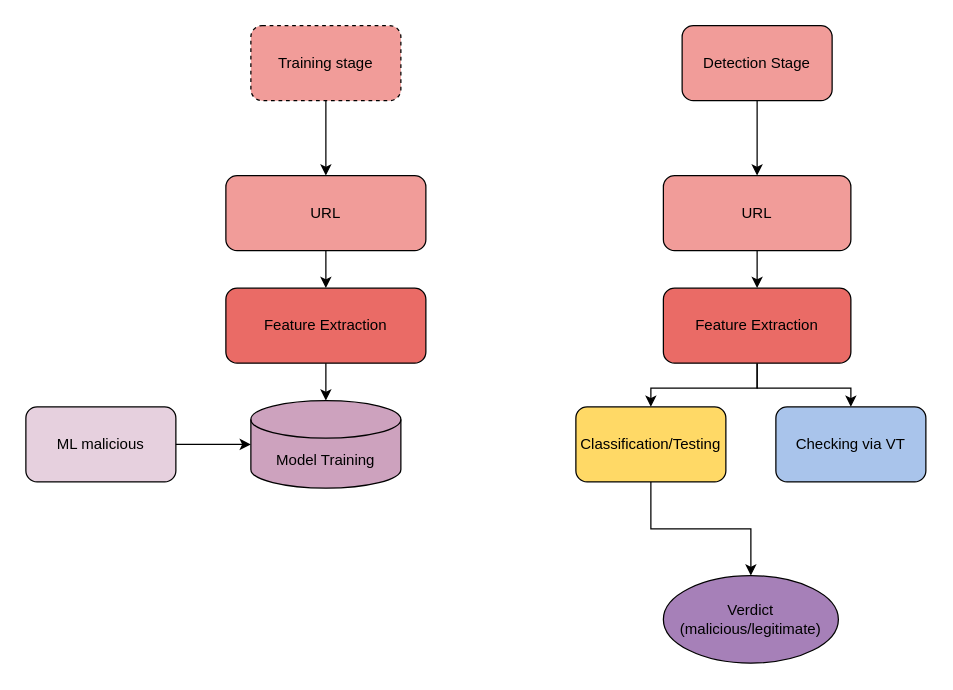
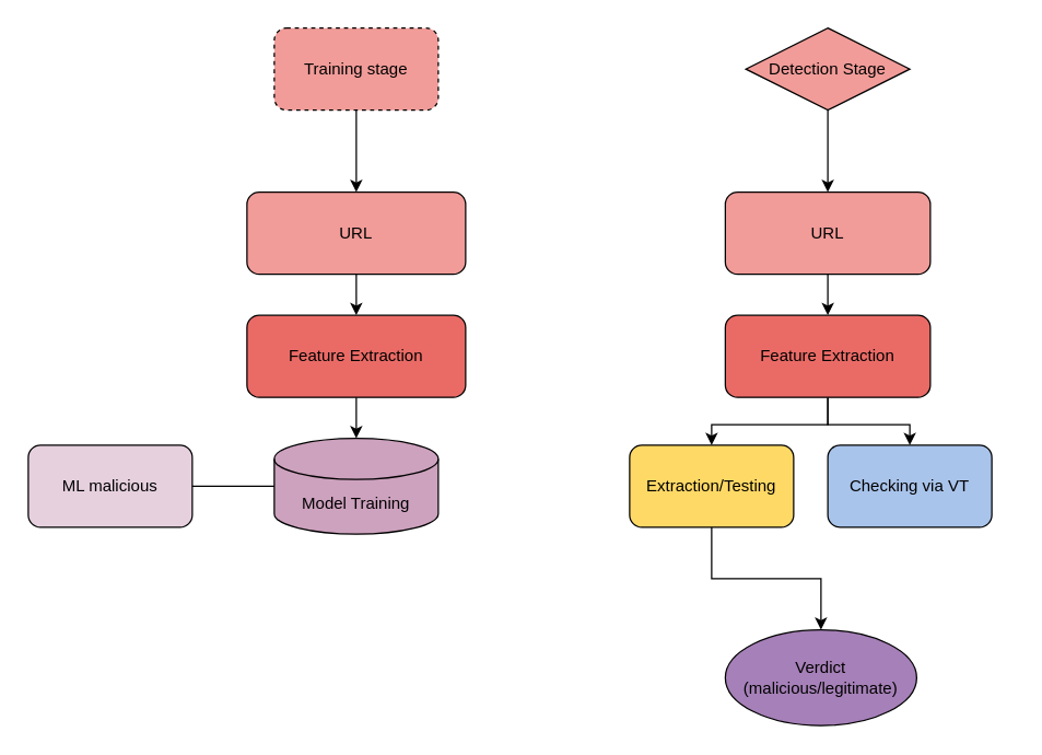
  <mxCell id="0" />
  <mxCell id="1" parent="0" />
  <mxCell id="2" value="Training stage" style="rounded=1;whiteSpace=wrap;html=1;fillColor=light-dark(#F19C99,var(--ge-dark-color, #121212));dashed=1;" vertex="1" parent="1"><mxGeometry x="200" y="20" width="120" height="60" as="geometry" /></mxCell>
  <mxCell id="3" value="" style="endArrow=classic;html=1;rounded=0;exitX=0.5;exitY=1;exitDx=0;exitDy=0;" edge="1" parent="1" source="2" target="5"><mxGeometry width="50" height="50" relative="1" as="geometry"><mxPoint x="450" y="430" as="sourcePoint" /><mxPoint x="260" y="160" as="targetPoint" /></mxGeometry></mxCell>
  <mxCell id="4" style="edgeStyle=orthogonalEdgeStyle;rounded=0;orthogonalLoop=1;jettySize=auto;html=1;entryX=0.5;entryY=0;entryDx=0;entryDy=0;" edge="1" parent="1" source="5" target="6"><mxGeometry relative="1" as="geometry" /></mxCell>
  <mxCell id="5" value="URL" style="rounded=1;whiteSpace=wrap;html=1;fillColor=light-dark(#F19C99,var(--ge-dark-color, #121212));" vertex="1" parent="1"><mxGeometry x="180" y="140" width="160" height="60" as="geometry" /></mxCell>
  <mxCell id="6" value="Feature Extraction" style="rounded=1;whiteSpace=wrap;html=1;fillColor=light-dark(#EA6B66,var(--ge-dark-color, #121212));" vertex="1" parent="1"><mxGeometry x="180" y="230" width="160" height="60" as="geometry" /></mxCell>
  <mxCell id="7" value="Model Training" style="shape=cylinder3;whiteSpace=wrap;html=1;boundedLbl=1;backgroundOutline=1;size=15;fillColor=light-dark(#CDA2BE,var(--ge-dark-color, #121212));" vertex="1" parent="1"><mxGeometry x="200" y="320" width="120" height="70" as="geometry" /></mxCell>
  <mxCell id="8" value="ML malicious" style="rounded=1;whiteSpace=wrap;html=1;fillColor=light-dark(#E6D0DE,var(--ge-dark-color, #121212));" vertex="1" parent="1"><mxGeometry x="20" y="325" width="120" height="60" as="geometry" /></mxCell>
- <mxCell id="9" style="edgeStyle=orthogonalEdgeStyle;rounded=0;orthogonalLoop=1;jettySize=auto;html=1;entryX=0;entryY=0.5;entryDx=0;entryDy=0;entryPerimeter=0;" edge="1" parent="1" source="8" target="7"><mxGeometry relative="1" as="geometry" /></mxCell>
+ <mxCell id="9" style="edgeStyle=orthogonalEdgeStyle;rounded=0;orthogonalLoop=1;jettySize=auto;html=1;entryX=0;entryY=0.5;entryDx=0;entryDy=0;entryPerimeter=0;endArrow=none;" edge="1" parent="1" source="8" target="7"><mxGeometry relative="1" as="geometry" /></mxCell>
  <mxCell id="10" style="edgeStyle=orthogonalEdgeStyle;rounded=0;orthogonalLoop=1;jettySize=auto;html=1;entryX=0.5;entryY=0;entryDx=0;entryDy=0;entryPerimeter=0;" edge="1" parent="1" source="6" target="7"><mxGeometry relative="1" as="geometry" /></mxCell>
  <mxCell id="11" style="edgeStyle=orthogonalEdgeStyle;rounded=0;orthogonalLoop=1;jettySize=auto;html=1;entryX=0.5;entryY=0;entryDx=0;entryDy=0;" edge="1" parent="1" source="12" target="14"><mxGeometry relative="1" as="geometry" /></mxCell>
- <mxCell id="12" value="Detection Stage" style="rounded=1;whiteSpace=wrap;html=1;fillColor=light-dark(#F19C99,var(--ge-dark-color, #121212));" vertex="1" parent="1"><mxGeometry x="545" y="20" width="120" height="60" as="geometry" /></mxCell>
+ <mxCell id="12" value="Detection Stage" style="rhombus;whiteSpace=wrap;html=1;fillColor=light-dark(#F19C99,var(--ge-dark-color, #121212));" vertex="1" parent="1"><mxGeometry x="545" y="20" width="120" height="60" as="geometry" /></mxCell>
  <mxCell id="13" style="edgeStyle=orthogonalEdgeStyle;rounded=0;orthogonalLoop=1;jettySize=auto;html=1;entryX=0.5;entryY=0;entryDx=0;entryDy=0;" edge="1" parent="1" source="14" target="17"><mxGeometry relative="1" as="geometry" /></mxCell>
  <mxCell id="14" value="URL" style="rounded=1;whiteSpace=wrap;html=1;fillColor=light-dark(#F19C99,var(--ge-dark-color, #121212));" vertex="1" parent="1"><mxGeometry x="530" y="140" width="150" height="60" as="geometry" /></mxCell>
  <mxCell id="15" style="edgeStyle=orthogonalEdgeStyle;rounded=0;orthogonalLoop=1;jettySize=auto;html=1;entryX=0.5;entryY=0;entryDx=0;entryDy=0;" edge="1" parent="1" source="17" target="19"><mxGeometry relative="1" as="geometry" /></mxCell>
  <mxCell id="16" style="edgeStyle=orthogonalEdgeStyle;rounded=0;orthogonalLoop=1;jettySize=auto;html=1;exitX=0.5;exitY=1;exitDx=0;exitDy=0;entryX=0.5;entryY=0;entryDx=0;entryDy=0;" edge="1" parent="1" source="17" target="20"><mxGeometry relative="1" as="geometry" /></mxCell>
  <mxCell id="17" value="Feature Extraction" style="rounded=1;whiteSpace=wrap;html=1;fillColor=light-dark(#EA6B66,var(--ge-dark-color, #121212));" vertex="1" parent="1"><mxGeometry x="530" y="230" width="150" height="60" as="geometry" /></mxCell>
  <mxCell id="18" style="edgeStyle=orthogonalEdgeStyle;rounded=0;orthogonalLoop=1;jettySize=auto;html=1;entryX=0.5;entryY=0;entryDx=0;entryDy=0;" edge="1" parent="1" source="19" target="21"><mxGeometry relative="1" as="geometry" /></mxCell>
- <mxCell id="19" value="Classification/Testing" style="rounded=1;whiteSpace=wrap;html=1;fillColor=light-dark(#FFD966,var(--ge-dark-color, #121212));" vertex="1" parent="1"><mxGeometry x="460" y="325" width="120" height="60" as="geometry" /></mxCell>
- <mxCell id="20" value="Checking via VT" style="rounded=1;whiteSpace=wrap;html=1;fillColor=light-dark(#A9C4EB,var(--ge-dark-color, #121212));" vertex="1" parent="1"><mxGeometry x="620" y="325" width="120" height="60" as="geometry" /></mxCell>
+ <mxCell id="19" value="Extraction/Testing" style="rounded=1;whiteSpace=wrap;html=1;fillColor=light-dark(#FFD966,var(--ge-dark-color, #121212));" vertex="1" parent="1"><mxGeometry x="460" y="325" width="120" height="60" as="geometry" /></mxCell>
+ <mxCell id="20" value="Checking via VT" style="rounded=1;whiteSpace=wrap;html=1;fillColor=light-dark(#A9C4EB,var(--ge-dark-color, #121212));" vertex="1" parent="1"><mxGeometry x="605" y="325" width="120" height="60" as="geometry" /></mxCell>
  <mxCell id="21" value="Verdict (malicious/legitimate)" style="ellipse;whiteSpace=wrap;html=1;fillColor=light-dark(#A680B8,var(--ge-dark-color, #121212));" vertex="1" parent="1"><mxGeometry x="530" y="460" width="140" height="70" as="geometry" /></mxCell>
